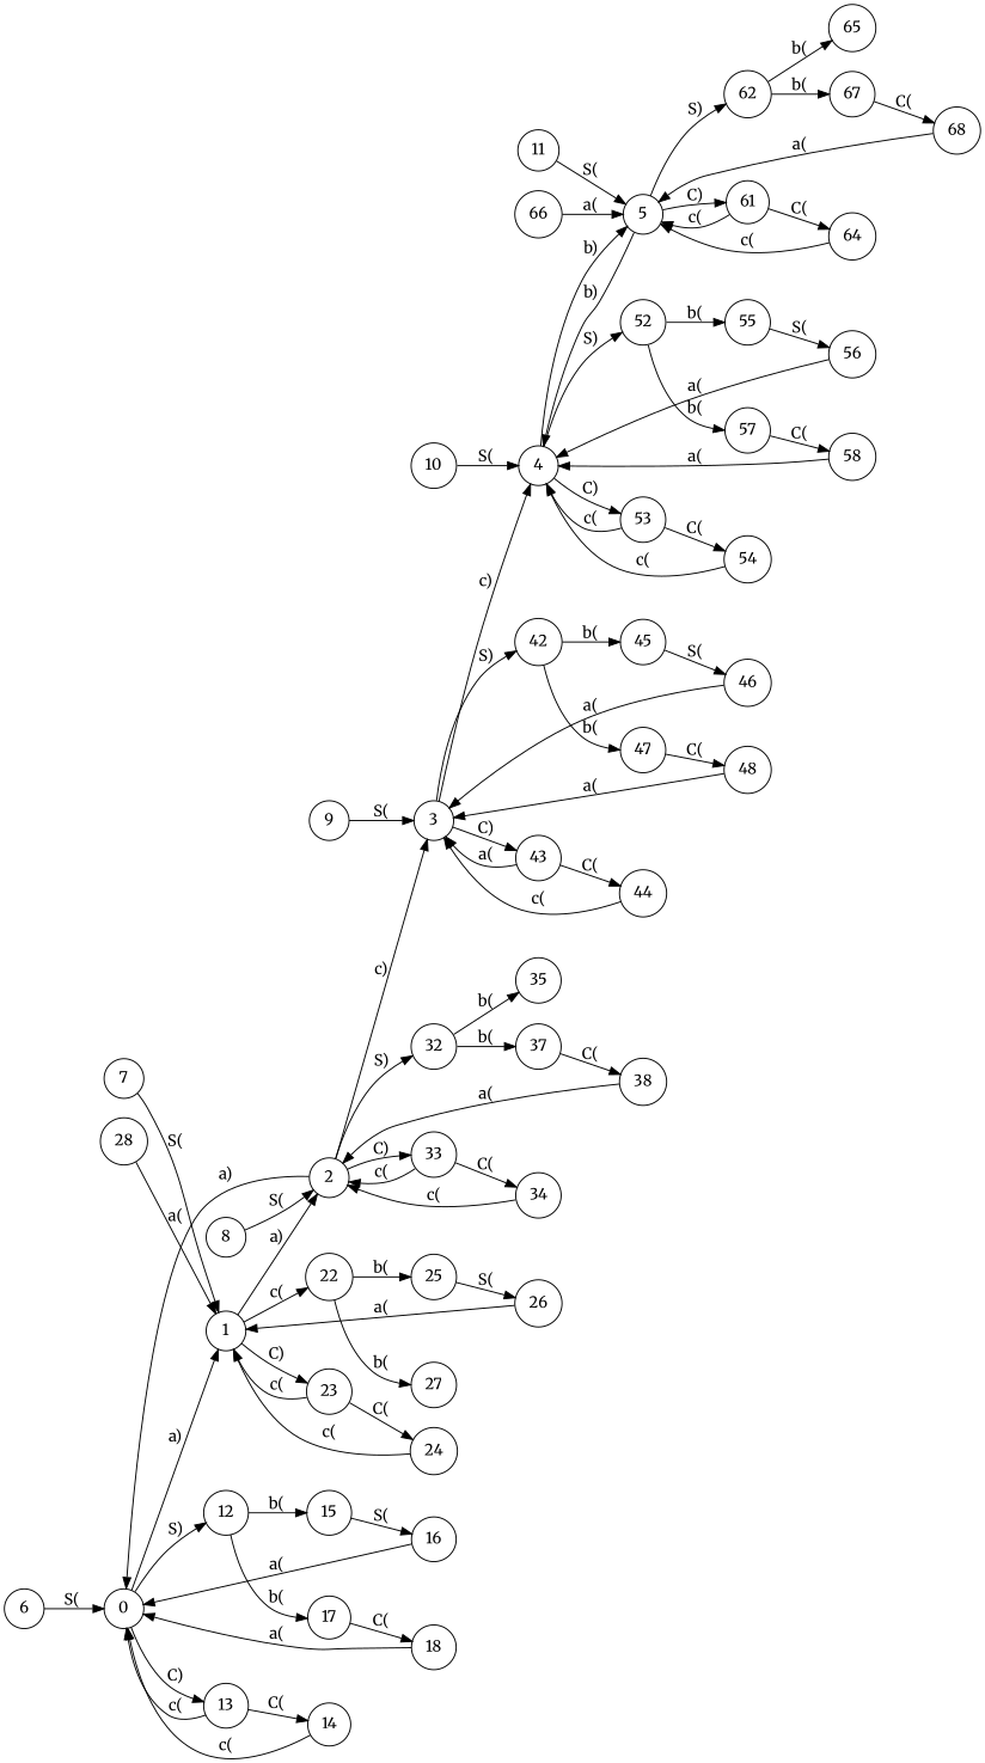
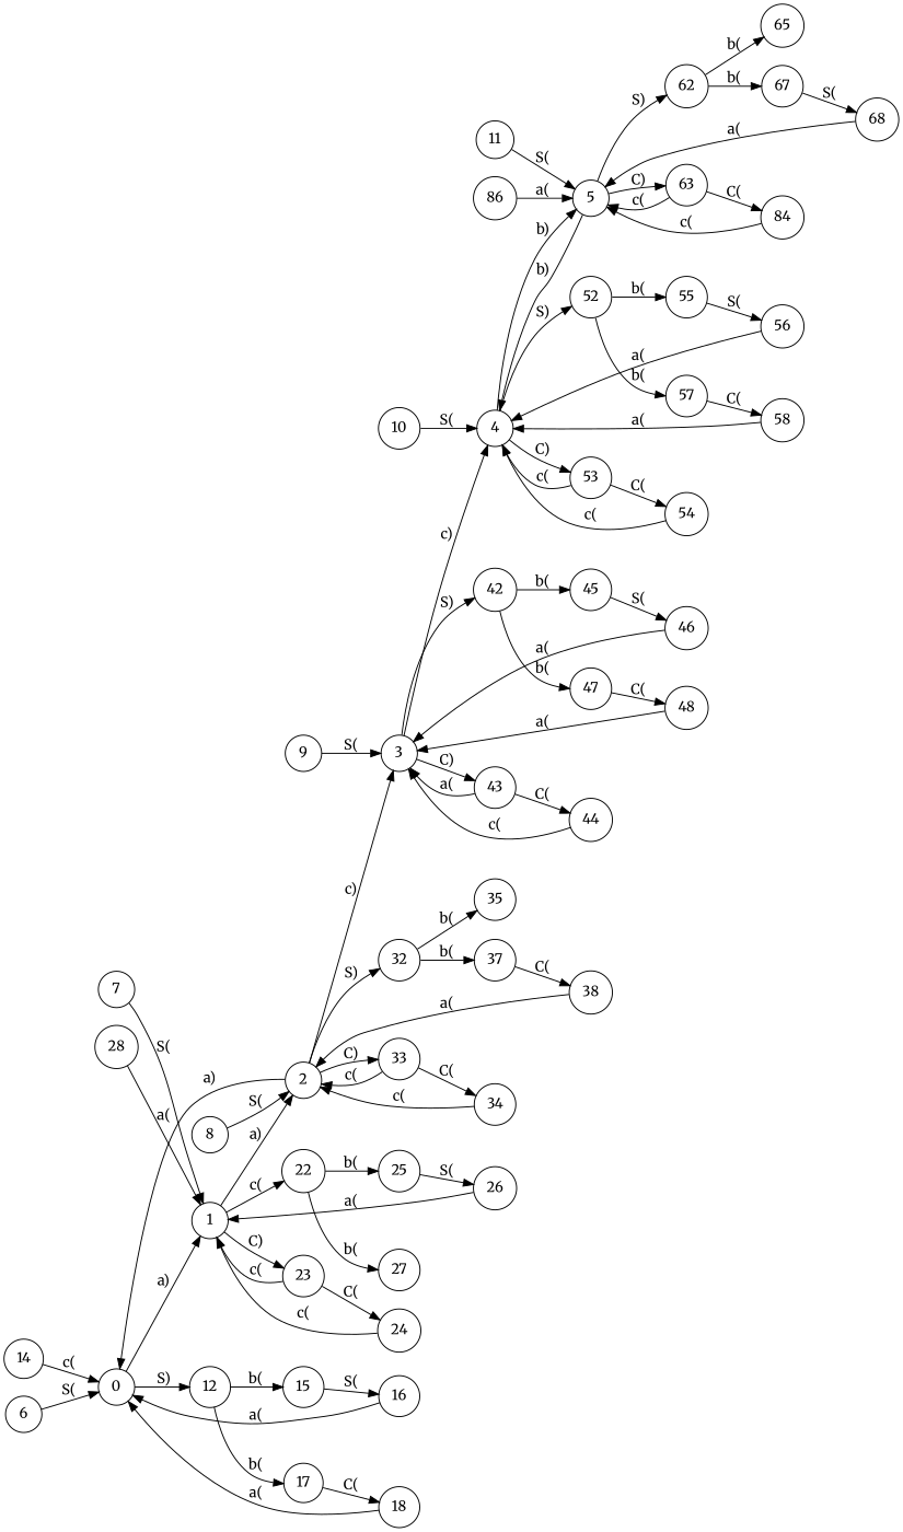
  digraph {
    fontname=Merriweather
    rankdir=LR
    node [fontname=Merriweather shape=circle]
    edge [fontname=Merriweather]
    0
    1
    12
-   13
    2
    22
    23
    15
    17
    14
    3
    32
    33
    25
    27
    24
    4
    42
    43
    35
    37
    34
    5
    52
    53
    45
    47
    44
    62
-   63 [label=61]
+   63
    55
    57
    54
    65
    67
-   64
+   64 [label=84]
    6
    7
    8
    9
    10
    11
    16
    18
    26
    28
    38
    46
    48
    56
    58
    68
-   66
+   66 [label=86]
    0 -> 1 [label="a)"]
    0 -> 12 [label="S)"]
-   0 -> 13 [label="C)"]
    1 -> 2 [label="a)"]
    1 -> 22 [label="c("]
    1 -> 23 [label="C)"]
    12 -> 15 [label="b("]
    12 -> 17 [label="b("]
-   13 -> 0 [label="c("]
-   13 -> 14 [label="C("]
    2 -> 0 [label="a)"]
    2 -> 3 [label="c)"]
    2 -> 32 [label="S)"]
    2 -> 33 [label="C)"]
    22 -> 25 [label="b("]
    22 -> 27 [label="b("]
    23 -> 1 [label="c("]
    23 -> 24 [label="C("]
    15 -> 16 [label="S("]
    17 -> 18 [label="C("]
    14 -> 0 [label="c("]
    3 -> 4 [label="c)"]
    3 -> 42 [label="S)"]
    3 -> 43 [label="C)"]
    32 -> 35 [label="b("]
    32 -> 37 [label="b("]
    33 -> 2 [label="c("]
    33 -> 34 [label="C("]
    25 -> 26 [label="S("]
    24 -> 1 [label="c("]
    4 -> 5 [label="b)"]
    4 -> 52 [label="S)"]
    4 -> 53 [label="C)"]
    42 -> 45 [label="b("]
    42 -> 47 [label="b("]
    43 -> 3 [label="a("]
    43 -> 44 [label="C("]
    37 -> 38 [label="C("]
    34 -> 2 [label="c("]
    5 -> 4 [label="b)"]
    5 -> 62 [label="S)"]
    5 -> 63 [label="C)"]
    52 -> 55 [label="b("]
    52 -> 57 [label="b("]
    53 -> 4 [label="c("]
    53 -> 54 [label="C("]
    45 -> 46 [label="S("]
    47 -> 48 [label="C("]
    44 -> 3 [label="c("]
    62 -> 65 [label="b("]
    62 -> 67 [label="b("]
    63 -> 5 [label="c("]
    63 -> 64 [label="C("]
    55 -> 56 [label="S("]
    57 -> 58 [label="C("]
    54 -> 4 [label="c("]
-   67 -> 68 [label="C("]
+   67 -> 68 [label="S("]
    64 -> 5 [label="c("]
    6 -> 0 [label="S("]
    7 -> 1 [label="S("]
    8 -> 2 [label="S("]
    9 -> 3 [label="S("]
    10 -> 4 [label="S("]
    11 -> 5 [label="S("]
    16 -> 0 [label="a("]
    18 -> 0 [label="a("]
    26 -> 1 [label="a("]
    28 -> 1 [label="a("]
    38 -> 2 [label="a("]
    46 -> 3 [label="a("]
    48 -> 3 [label="a("]
    56 -> 4 [label="a("]
    58 -> 4 [label="a("]
    68 -> 5 [label="a("]
    66 -> 5 [label="a("]
  }
